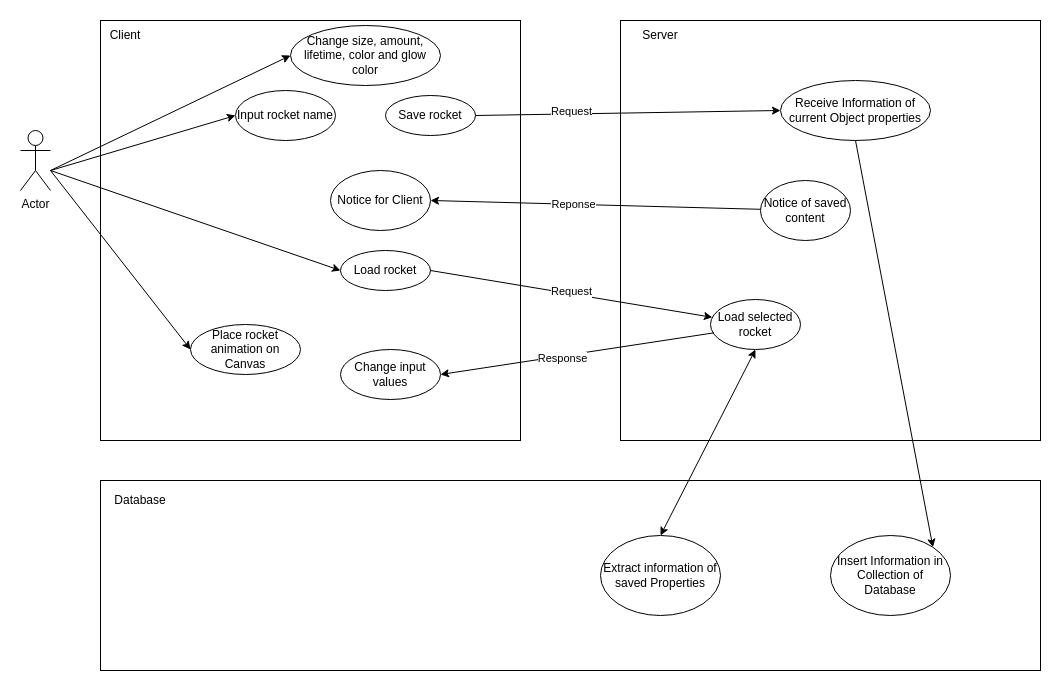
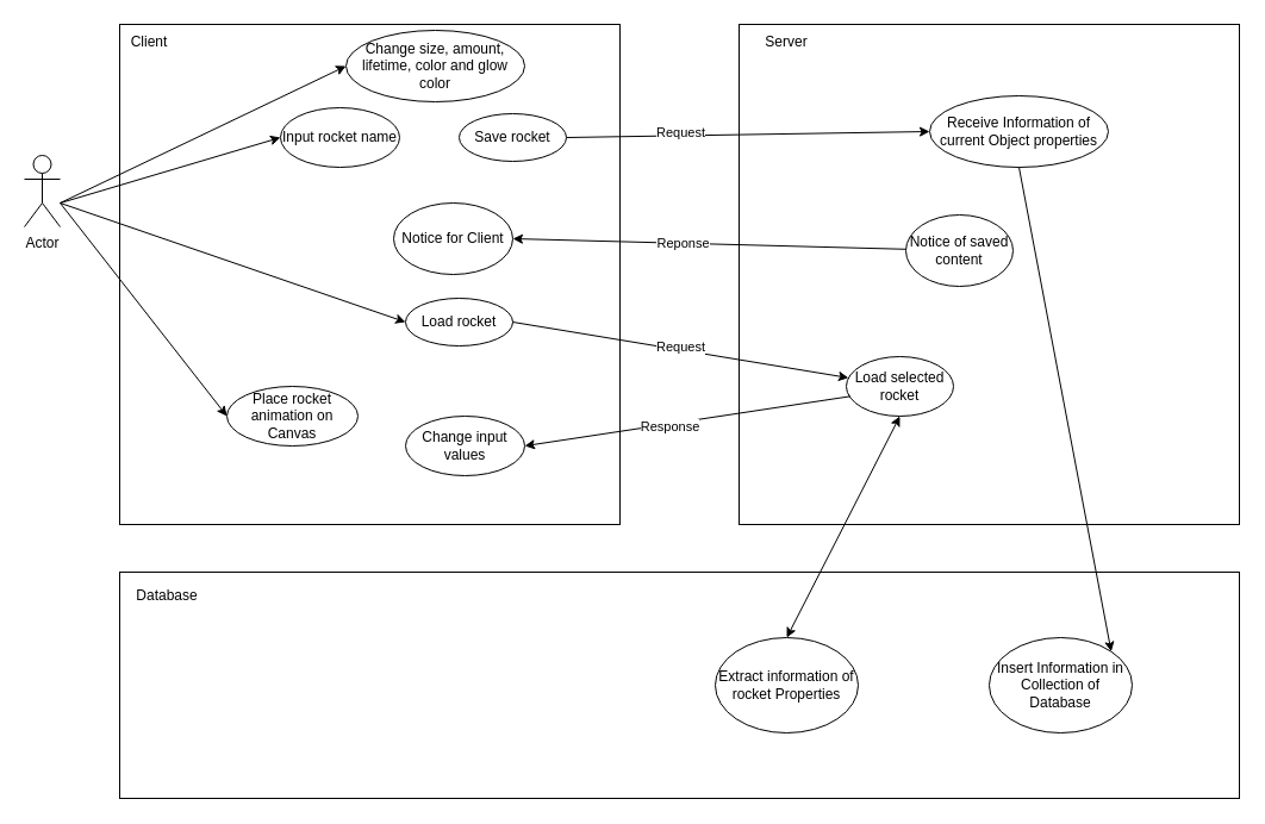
  <mxCell id="0" />
  <mxCell id="1" parent="0" />
  <mxCell id="2" value="Actor" style="shape=umlActor;verticalLabelPosition=bottom;verticalAlign=top;html=1;outlineConnect=0;" parent="1" vertex="1"><mxGeometry x="20" y="130" width="30" height="60" as="geometry" /></mxCell>
  <mxCell id="3" value="" style="whiteSpace=wrap;html=1;aspect=fixed;" parent="1" vertex="1"><mxGeometry x="100" y="20" width="420" height="420" as="geometry" /></mxCell>
  <mxCell id="4" value="Client" style="text;html=1;strokeColor=none;fillColor=none;align=center;verticalAlign=middle;whiteSpace=wrap;rounded=0;" parent="1" vertex="1"><mxGeometry x="100" y="20" width="50" height="30" as="geometry" /></mxCell>
  <mxCell id="5" value="Save rocket" style="ellipse;whiteSpace=wrap;html=1;" parent="1" vertex="1"><mxGeometry x="385" y="95" width="90" height="40" as="geometry" /></mxCell>
  <mxCell id="6" value="Place rocket animation on Canvas" style="ellipse;whiteSpace=wrap;html=1;" parent="1" vertex="1"><mxGeometry x="190" y="324" width="110" height="50" as="geometry" /></mxCell>
  <mxCell id="7" value="Change size, amount, lifetime, color and glow color" style="ellipse;whiteSpace=wrap;html=1;" parent="1" vertex="1"><mxGeometry x="290" y="25" width="150" height="60" as="geometry" /></mxCell>
  <mxCell id="8" value="" style="endArrow=classic;html=1;entryX=0;entryY=0.5;entryDx=0;entryDy=0;" parent="1" target="6" edge="1"><mxGeometry width="50" height="50" relative="1" as="geometry"><mxPoint x="50" y="170" as="sourcePoint" /><mxPoint x="540" y="170" as="targetPoint" /></mxGeometry></mxCell>
  <mxCell id="9" value="" style="endArrow=classic;html=1;entryX=0;entryY=0.5;entryDx=0;entryDy=0;" parent="1" target="34" edge="1"><mxGeometry width="50" height="50" relative="1" as="geometry"><mxPoint x="50" y="170" as="sourcePoint" /><mxPoint x="540" y="250" as="targetPoint" /></mxGeometry></mxCell>
  <mxCell id="10" value="" style="whiteSpace=wrap;html=1;aspect=fixed;" parent="1" vertex="1"><mxGeometry x="620" y="20" width="420" height="420" as="geometry" /></mxCell>
  <mxCell id="11" value="Server&lt;br&gt;" style="text;html=1;strokeColor=none;fillColor=none;align=center;verticalAlign=middle;whiteSpace=wrap;rounded=0;" parent="1" vertex="1"><mxGeometry x="640" y="25" width="40" height="20" as="geometry" /></mxCell>
  <mxCell id="12" value="" style="endArrow=classic;html=1;exitX=1;exitY=0.5;exitDx=0;exitDy=0;entryX=0;entryY=0.5;entryDx=0;entryDy=0;" parent="1" source="5" target="14" edge="1"><mxGeometry width="50" height="50" relative="1" as="geometry"><mxPoint x="650" y="330" as="sourcePoint" /><mxPoint x="590" y="330" as="targetPoint" /></mxGeometry></mxCell>
  <mxCell id="13" value="Request" style="edgeLabel;html=1;align=center;verticalAlign=middle;resizable=0;points=[];" parent="12" vertex="1" connectable="0"><mxGeometry x="-0.374" y="-2" relative="1" as="geometry"><mxPoint x="-0.02" y="-5.44" as="offset" /></mxGeometry></mxCell>
  <mxCell id="14" value="Receive Information of current Object properties" style="ellipse;whiteSpace=wrap;html=1;" parent="1" vertex="1"><mxGeometry x="780" y="80" width="150" height="60" as="geometry" /></mxCell>
  <mxCell id="15" value="" style="rounded=0;whiteSpace=wrap;html=1;" parent="1" vertex="1"><mxGeometry x="100" y="480" width="940" height="190" as="geometry" /></mxCell>
  <mxCell id="16" value="Database" style="text;html=1;strokeColor=none;fillColor=none;align=center;verticalAlign=middle;whiteSpace=wrap;rounded=0;" parent="1" vertex="1"><mxGeometry x="110" y="490" width="60" height="20" as="geometry" /></mxCell>
  <mxCell id="17" value="Insert Information in Collection of Database" style="ellipse;whiteSpace=wrap;html=1;" parent="1" vertex="1"><mxGeometry x="830" y="535" width="120" height="80" as="geometry" /></mxCell>
  <mxCell id="18" value="" style="endArrow=classic;html=1;entryX=1;entryY=0;entryDx=0;entryDy=0;exitX=0.5;exitY=1;exitDx=0;exitDy=0;" parent="1" source="14" target="17" edge="1"><mxGeometry width="50" height="50" relative="1" as="geometry"><mxPoint x="650" y="330" as="sourcePoint" /><mxPoint x="700" y="280" as="targetPoint" /></mxGeometry></mxCell>
  <mxCell id="19" value="Notice of saved content" style="ellipse;whiteSpace=wrap;html=1;" parent="1" vertex="1"><mxGeometry x="760" y="180" width="90" height="60" as="geometry" /></mxCell>
  <mxCell id="20" value="Notice for Client" style="ellipse;whiteSpace=wrap;html=1;" parent="1" vertex="1"><mxGeometry x="330" y="170" width="100" height="60" as="geometry" /></mxCell>
  <mxCell id="21" value="" style="endArrow=classic;html=1;entryX=1;entryY=0.5;entryDx=0;entryDy=0;" parent="1" source="19" target="20" edge="1"><mxGeometry width="50" height="50" relative="1" as="geometry"><mxPoint x="650" y="330" as="sourcePoint" /><mxPoint x="700" y="280" as="targetPoint" /></mxGeometry></mxCell>
  <mxCell id="22" value="Reponse" style="edgeLabel;html=1;align=center;verticalAlign=middle;resizable=0;points=[];" parent="21" vertex="1" connectable="0"><mxGeometry x="0.189" y="-2" relative="1" as="geometry"><mxPoint x="8.33" y="2" as="offset" /></mxGeometry></mxCell>
  <mxCell id="23" value="" style="endArrow=classic;html=1;entryX=0;entryY=0.5;entryDx=0;entryDy=0;" parent="1" target="7" edge="1"><mxGeometry width="50" height="50" relative="1" as="geometry"><mxPoint x="50" y="170" as="sourcePoint" /><mxPoint x="700" y="280" as="targetPoint" /></mxGeometry></mxCell>
  <mxCell id="24" value="Load rocket" style="ellipse;whiteSpace=wrap;html=1;" parent="1" vertex="1"><mxGeometry x="340" y="250" width="90" height="40" as="geometry" /></mxCell>
  <mxCell id="25" value="" style="endArrow=classic;html=1;entryX=0;entryY=0.5;entryDx=0;entryDy=0;" parent="1" target="24" edge="1"><mxGeometry width="50" height="50" relative="1" as="geometry"><mxPoint x="50" y="170" as="sourcePoint" /><mxPoint x="610" y="290" as="targetPoint" /></mxGeometry></mxCell>
  <mxCell id="26" value="" style="endArrow=classic;html=1;exitX=1;exitY=0.5;exitDx=0;exitDy=0;" parent="1" source="24" target="28" edge="1"><mxGeometry width="50" height="50" relative="1" as="geometry"><mxPoint x="560" y="340" as="sourcePoint" /><mxPoint x="580" y="150" as="targetPoint" /></mxGeometry></mxCell>
  <mxCell id="27" value="Request" style="edgeLabel;html=1;align=center;verticalAlign=middle;resizable=0;points=[];" parent="26" vertex="1" connectable="0"><mxGeometry x="-0.05" relative="1" as="geometry"><mxPoint x="5.84" y="-2.29" as="offset" /></mxGeometry></mxCell>
  <mxCell id="28" value="Load selected rocket" style="ellipse;whiteSpace=wrap;html=1;" parent="1" vertex="1"><mxGeometry x="710" y="299" width="90" height="50" as="geometry" /></mxCell>
- <mxCell id="29" value="Extract information of saved Properties" style="ellipse;whiteSpace=wrap;html=1;" parent="1" vertex="1"><mxGeometry x="600" y="535" width="120" height="80" as="geometry" /></mxCell>
+ <mxCell id="29" value="Extract information of rocket Properties" style="ellipse;whiteSpace=wrap;html=1;" parent="1" vertex="1"><mxGeometry x="600" y="535" width="120" height="80" as="geometry" /></mxCell>
  <mxCell id="30" value="" style="endArrow=classic;startArrow=classic;html=1;entryX=0.5;entryY=1;entryDx=0;entryDy=0;exitX=0.5;exitY=0;exitDx=0;exitDy=0;" parent="1" source="29" target="28" edge="1"><mxGeometry width="50" height="50" relative="1" as="geometry"><mxPoint x="560" y="340" as="sourcePoint" /><mxPoint x="610" y="290" as="targetPoint" /></mxGeometry></mxCell>
  <mxCell id="31" value="Change input values" style="ellipse;whiteSpace=wrap;html=1;" parent="1" vertex="1"><mxGeometry x="340" y="349" width="100" height="50" as="geometry" /></mxCell>
  <mxCell id="32" value="" style="endArrow=classic;html=1;entryX=1;entryY=0.5;entryDx=0;entryDy=0;exitX=0.037;exitY=0.667;exitDx=0;exitDy=0;exitPerimeter=0;" parent="1" source="28" target="31" edge="1"><mxGeometry width="50" height="50" relative="1" as="geometry"><mxPoint x="560" y="340" as="sourcePoint" /><mxPoint x="610" y="290" as="targetPoint" /></mxGeometry></mxCell>
  <mxCell id="33" value="Response" style="edgeLabel;html=1;align=center;verticalAlign=middle;resizable=0;points=[];" parent="32" vertex="1" connectable="0"><mxGeometry x="0.54" y="1" relative="1" as="geometry"><mxPoint x="58.97" y="-7.95" as="offset" /></mxGeometry></mxCell>
  <mxCell id="34" value="Input rocket name" style="ellipse;whiteSpace=wrap;html=1;" vertex="1" parent="1"><mxGeometry x="235" y="90" width="100" height="50" as="geometry" /></mxCell>
